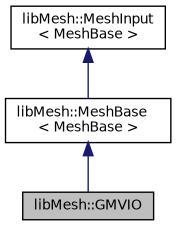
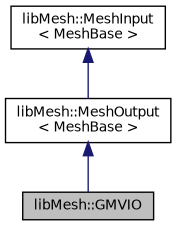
  digraph {
    node [color=black fillcolor=white fontname=Helvetica fontsize=10 shape=record style=filled]
    edge [color=midnightblue dir=back fontname=Helvetica fontsize=10 labelfontname=Helvetica labelfontsize=10 style=solid]
    n1 [fillcolor=grey75 fontcolor=black height=0.2 label="libMesh::GMVIO" width=0.4]
    n2 [height=0.2 label="libMesh::MeshInput\l\< MeshBase \>" width=0.4]
-   n3 [height=0.2 label="libMesh::MeshBase\l\< MeshBase \>" width=0.4]
+   n3 [height=0.2 label="libMesh::MeshOutput\l\< MeshBase \>" width=0.4]
    n2 -> n3
    n3 -> n1
  }
